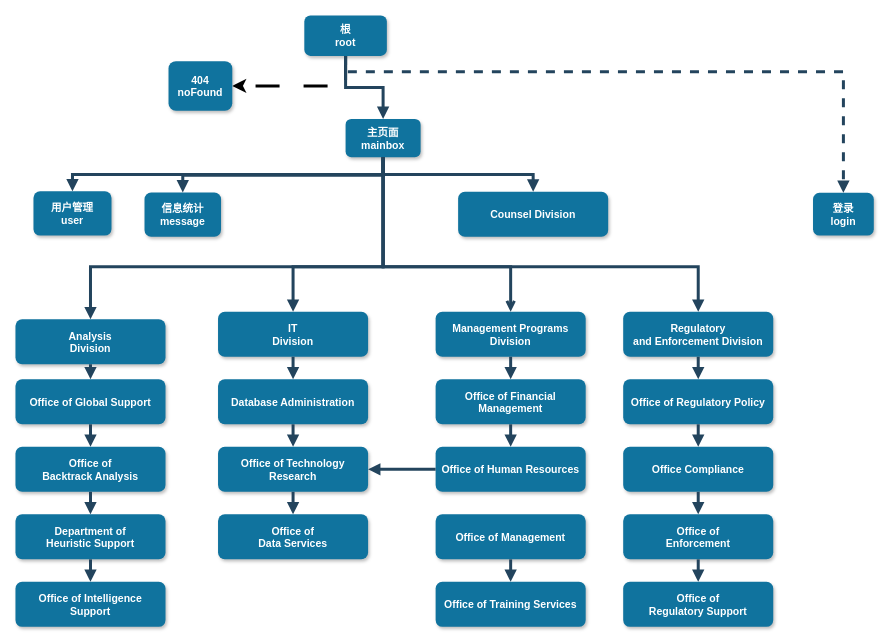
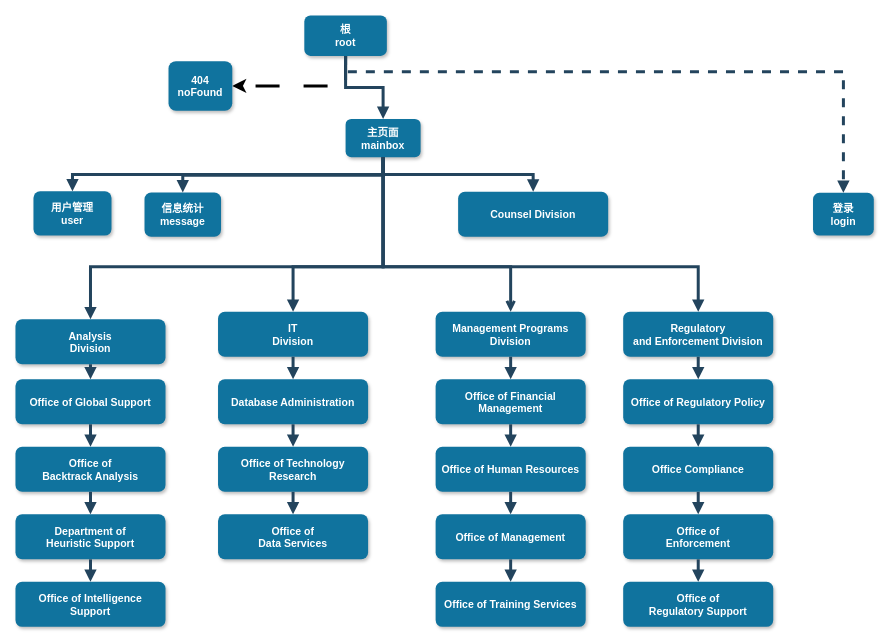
  <mxCell id="0" />
  <mxCell id="1" parent="0" />
  <mxCell id="2" style="edgeStyle=orthogonalEdgeStyle;rounded=0;orthogonalLoop=1;jettySize=auto;html=1;exitX=0.5;exitY=1;exitDx=0;exitDy=0;entryX=1;entryY=0.5;entryDx=0;entryDy=0;dashed=1;dashPattern=8 8;strokeWidth=4;" edge="1" parent="1" source="3" target="52"><mxGeometry relative="1" as="geometry" /></mxCell>
  <mxCell id="3" value="根&#10;root" style="rounded=1;fillColor=#10739E;strokeColor=none;shadow=1;gradientColor=none;fontStyle=1;fontColor=#FFFFFF;fontSize=14;" vertex="1" parent="1"><mxGeometry x="405" y="20" width="110" height="54" as="geometry" /></mxCell>
  <mxCell id="4" value="主页面&#10;mainbox" style="rounded=1;fillColor=#10739E;strokeColor=none;shadow=1;gradientColor=none;fontStyle=1;fontColor=#FFFFFF;fontSize=14;" vertex="1" parent="1"><mxGeometry x="460" y="158" width="100" height="51" as="geometry" /></mxCell>
  <mxCell id="5" value="用户管理&#10;user" style="rounded=1;fillColor=#10739E;strokeColor=none;shadow=1;gradientColor=none;fontStyle=1;fontColor=#FFFFFF;fontSize=14;" vertex="1" parent="1"><mxGeometry x="44" y="254.5" width="104" height="59" as="geometry" /></mxCell>
  <mxCell id="6" value="信息统计&#10;message" style="rounded=1;fillColor=#10739E;strokeColor=none;shadow=1;gradientColor=none;fontStyle=1;fontColor=#FFFFFF;fontSize=14;" vertex="1" parent="1"><mxGeometry x="192" y="256" width="102" height="59" as="geometry" /></mxCell>
  <mxCell id="7" value="Counsel Division" style="rounded=1;fillColor=#10739E;strokeColor=none;shadow=1;gradientColor=none;fontStyle=1;fontColor=#FFFFFF;fontSize=14;" vertex="1" parent="1"><mxGeometry x="610" y="255" width="200" height="60" as="geometry" /></mxCell>
  <mxCell id="8" value="登录&#10;login" style="rounded=1;fillColor=#10739E;strokeColor=none;shadow=1;gradientColor=none;fontStyle=1;fontColor=#FFFFFF;fontSize=14;" vertex="1" parent="1"><mxGeometry x="1083" y="256.5" width="81" height="57" as="geometry" /></mxCell>
  <mxCell id="9" value="Analysis &#10;Division" style="rounded=1;fillColor=#10739E;strokeColor=none;shadow=1;gradientColor=none;fontStyle=1;fontColor=#FFFFFF;fontSize=14;" vertex="1" parent="1"><mxGeometry x="20" y="425" width="200" height="60" as="geometry" /></mxCell>
  <mxCell id="10" value="Office of Global Support" style="rounded=1;fillColor=#10739E;strokeColor=none;shadow=1;gradientColor=none;fontStyle=1;fontColor=#FFFFFF;fontSize=14;" vertex="1" parent="1"><mxGeometry x="20" y="505" width="200" height="60" as="geometry" /></mxCell>
  <mxCell id="11" value="Office of &#10;Backtrack Analysis" style="rounded=1;fillColor=#10739E;strokeColor=none;shadow=1;gradientColor=none;fontStyle=1;fontColor=#FFFFFF;fontSize=14;" vertex="1" parent="1"><mxGeometry x="20" y="595" width="200" height="60" as="geometry" /></mxCell>
  <mxCell id="12" value="Department of &#10;Heuristic Support" style="rounded=1;fillColor=#10739E;strokeColor=none;shadow=1;gradientColor=none;fontStyle=1;fontColor=#FFFFFF;fontSize=14;" vertex="1" parent="1"><mxGeometry x="20" y="685" width="200" height="60" as="geometry" /></mxCell>
  <mxCell id="13" value="Office of Intelligence &#10;Support" style="rounded=1;fillColor=#10739E;strokeColor=none;shadow=1;gradientColor=none;fontStyle=1;fontColor=#FFFFFF;fontSize=14;" vertex="1" parent="1"><mxGeometry x="20" y="775" width="200" height="60" as="geometry" /></mxCell>
  <mxCell id="14" value="IT&#10;Division" style="rounded=1;fillColor=#10739E;strokeColor=none;shadow=1;gradientColor=none;fontStyle=1;fontColor=#FFFFFF;fontSize=14;" vertex="1" parent="1"><mxGeometry x="290" y="415" width="200" height="60" as="geometry" /></mxCell>
  <mxCell id="15" value="Database Administration" style="rounded=1;fillColor=#10739E;strokeColor=none;shadow=1;gradientColor=none;fontStyle=1;fontColor=#FFFFFF;fontSize=14;" vertex="1" parent="1"><mxGeometry x="290" y="505" width="200" height="60" as="geometry" /></mxCell>
  <mxCell id="16" value="Office of Technology &#10;Research" style="rounded=1;fillColor=#10739E;strokeColor=none;shadow=1;gradientColor=none;fontStyle=1;fontColor=#FFFFFF;fontSize=14;" vertex="1" parent="1"><mxGeometry x="290" y="595" width="200" height="60" as="geometry" /></mxCell>
  <mxCell id="17" value="Office of&#10;Data Services" style="rounded=1;fillColor=#10739E;strokeColor=none;shadow=1;gradientColor=none;fontStyle=1;fontColor=#FFFFFF;fontSize=14;" vertex="1" parent="1"><mxGeometry x="290" y="685" width="200" height="60" as="geometry" /></mxCell>
  <mxCell id="18" value="Management Programs &#10;Division" style="rounded=1;fillColor=#10739E;strokeColor=none;shadow=1;gradientColor=none;fontStyle=1;fontColor=#FFFFFF;fontSize=14;" vertex="1" parent="1"><mxGeometry x="580" y="415" width="200" height="60" as="geometry" /></mxCell>
  <mxCell id="19" value="Office of Financial &#10;Management" style="rounded=1;fillColor=#10739E;strokeColor=none;shadow=1;gradientColor=none;fontStyle=1;fontColor=#FFFFFF;fontSize=14;" vertex="1" parent="1"><mxGeometry x="580" y="505" width="200" height="60" as="geometry" /></mxCell>
  <mxCell id="20" value="Office of Human Resources" style="rounded=1;fillColor=#10739E;strokeColor=none;shadow=1;gradientColor=none;fontStyle=1;fontColor=#FFFFFF;fontSize=14;" vertex="1" parent="1"><mxGeometry x="580" y="595" width="200" height="60" as="geometry" /></mxCell>
  <mxCell id="21" value="Office of Management " style="rounded=1;fillColor=#10739E;strokeColor=none;shadow=1;gradientColor=none;fontStyle=1;fontColor=#FFFFFF;fontSize=14;" vertex="1" parent="1"><mxGeometry x="580" y="685" width="200" height="60" as="geometry" /></mxCell>
  <mxCell id="22" value="Office of Training Services" style="rounded=1;fillColor=#10739E;strokeColor=none;shadow=1;gradientColor=none;fontStyle=1;fontColor=#FFFFFF;fontSize=14;" vertex="1" parent="1"><mxGeometry x="580" y="775" width="200" height="60" as="geometry" /></mxCell>
  <mxCell id="23" value="Regulatory &#10;and Enforcement Division" style="rounded=1;fillColor=#10739E;strokeColor=none;shadow=1;gradientColor=none;fontStyle=1;fontColor=#FFFFFF;fontSize=14;" vertex="1" parent="1"><mxGeometry x="830" y="415" width="200" height="60" as="geometry" /></mxCell>
  <mxCell id="24" value="Office of Regulatory Policy" style="rounded=1;fillColor=#10739E;strokeColor=none;shadow=1;gradientColor=none;fontStyle=1;fontColor=#FFFFFF;fontSize=14;" vertex="1" parent="1"><mxGeometry x="830" y="505" width="200" height="60" as="geometry" /></mxCell>
  <mxCell id="25" value="Office Compliance" style="rounded=1;fillColor=#10739E;strokeColor=none;shadow=1;gradientColor=none;fontStyle=1;fontColor=#FFFFFF;fontSize=14;" vertex="1" parent="1"><mxGeometry x="830" y="595" width="200" height="60" as="geometry" /></mxCell>
  <mxCell id="26" value="Office of &#10;Enforcement" style="rounded=1;fillColor=#10739E;strokeColor=none;shadow=1;gradientColor=none;fontStyle=1;fontColor=#FFFFFF;fontSize=14;" vertex="1" parent="1"><mxGeometry x="830" y="685" width="200" height="60" as="geometry" /></mxCell>
  <mxCell id="27" value="Office of&#10; Regulatory Support" style="rounded=1;fillColor=#10739E;strokeColor=none;shadow=1;gradientColor=none;fontStyle=1;fontColor=#FFFFFF;fontSize=14;" vertex="1" parent="1"><mxGeometry x="830" y="775" width="200" height="60" as="geometry" /></mxCell>
  <mxCell id="28" value="" style="edgeStyle=elbowEdgeStyle;elbow=vertical;strokeWidth=4;endArrow=block;endFill=1;fontStyle=1;strokeColor=#23445D;rounded=0;" edge="1" parent="1" source="3" target="4"><mxGeometry x="22" y="165.5" width="100" height="100" as="geometry"><mxPoint x="-240" y="65" as="sourcePoint" /><mxPoint x="-140" y="-35" as="targetPoint" /></mxGeometry></mxCell>
  <mxCell id="29" value="" style="edgeStyle=elbowEdgeStyle;elbow=vertical;strokeWidth=4;endArrow=block;endFill=1;fontStyle=1;strokeColor=#23445D;rounded=0;" edge="1" parent="1" source="4" target="6"><mxGeometry x="22" y="165.5" width="100" height="100" as="geometry"><mxPoint x="-240" y="65" as="sourcePoint" /><mxPoint x="-140" y="-35" as="targetPoint" /></mxGeometry></mxCell>
  <mxCell id="30" value="" style="edgeStyle=elbowEdgeStyle;elbow=vertical;strokeWidth=4;endArrow=block;endFill=1;fontStyle=1;strokeColor=#23445D;rounded=0;" edge="1" parent="1" source="4" target="5"><mxGeometry x="22" y="165.5" width="100" height="100" as="geometry"><mxPoint x="-240" y="65" as="sourcePoint" /><mxPoint x="-140" y="-35" as="targetPoint" /></mxGeometry></mxCell>
  <mxCell id="31" value="" style="edgeStyle=elbowEdgeStyle;elbow=vertical;strokeWidth=4;endArrow=block;endFill=1;fontStyle=1;strokeColor=#23445D;rounded=0;" edge="1" parent="1" source="4" target="7"><mxGeometry x="22" y="165.5" width="100" height="100" as="geometry"><mxPoint x="-240" y="65" as="sourcePoint" /><mxPoint x="-140" y="-35" as="targetPoint" /></mxGeometry></mxCell>
  <mxCell id="32" value="" style="edgeStyle=elbowEdgeStyle;elbow=vertical;strokeWidth=4;endArrow=block;endFill=1;fontStyle=1;dashed=1;strokeColor=#23445D;rounded=0;" edge="1" parent="1" source="3" target="8"><mxGeometry x="22" y="165.5" width="100" height="100" as="geometry"><mxPoint x="-240" y="65" as="sourcePoint" /><mxPoint x="-140" y="-35" as="targetPoint" /><Array as="points"><mxPoint x="800" y="95" /></Array></mxGeometry></mxCell>
  <mxCell id="33" value="" style="edgeStyle=elbowEdgeStyle;elbow=vertical;strokeWidth=4;endArrow=block;endFill=1;fontStyle=1;strokeColor=#23445D;rounded=0;" edge="1" parent="1" source="4" target="9"><mxGeometry x="22" y="165.5" width="100" height="100" as="geometry"><mxPoint x="-240" y="65" as="sourcePoint" /><mxPoint x="-140" y="-35" as="targetPoint" /><Array as="points"><mxPoint x="290" y="355" /></Array></mxGeometry></mxCell>
  <mxCell id="34" value="" style="edgeStyle=elbowEdgeStyle;elbow=vertical;strokeWidth=4;endArrow=block;endFill=1;fontStyle=1;strokeColor=#23445D;rounded=0;" edge="1" parent="1" source="4" target="23"><mxGeometry x="22" y="165.5" width="100" height="100" as="geometry"><mxPoint x="-240" y="65" as="sourcePoint" /><mxPoint x="-140" y="-35" as="targetPoint" /><Array as="points"><mxPoint x="710" y="355" /></Array></mxGeometry></mxCell>
  <mxCell id="35" value="" style="edgeStyle=elbowEdgeStyle;elbow=vertical;strokeWidth=4;endArrow=block;endFill=1;fontStyle=1;strokeColor=#23445D;rounded=0;" edge="1" parent="1" source="9" target="10"><mxGeometry x="62" y="165.5" width="100" height="100" as="geometry"><mxPoint x="-200" y="65" as="sourcePoint" /><mxPoint x="-100" y="-35" as="targetPoint" /></mxGeometry></mxCell>
  <mxCell id="36" value="" style="edgeStyle=elbowEdgeStyle;elbow=vertical;strokeWidth=4;endArrow=block;endFill=1;fontStyle=1;strokeColor=#23445D;rounded=0;" edge="1" parent="1" source="10" target="11"><mxGeometry x="62" y="175.5" width="100" height="100" as="geometry"><mxPoint x="-200" y="75" as="sourcePoint" /><mxPoint x="-100" y="-25" as="targetPoint" /></mxGeometry></mxCell>
  <mxCell id="37" value="" style="edgeStyle=elbowEdgeStyle;elbow=vertical;strokeWidth=4;endArrow=block;endFill=1;fontStyle=1;strokeColor=#23445D;rounded=0;" edge="1" parent="1" source="11" target="12"><mxGeometry x="62" y="185.5" width="100" height="100" as="geometry"><mxPoint x="-200" y="85" as="sourcePoint" /><mxPoint x="-100" as="targetPoint" y="-15" /></mxGeometry></mxCell>
  <mxCell id="38" value="" style="edgeStyle=elbowEdgeStyle;elbow=vertical;strokeWidth=4;endArrow=block;endFill=1;fontStyle=1;strokeColor=#23445D;rounded=0;" edge="1" parent="1" source="12" target="13"><mxGeometry x="62" y="195.5" width="100" height="100" as="geometry"><mxPoint x="-200" y="95" as="sourcePoint" /><mxPoint x="-100" y="-5" as="targetPoint" /></mxGeometry></mxCell>
  <mxCell id="39" value="" style="edgeStyle=elbowEdgeStyle;elbow=vertical;strokeWidth=4;endArrow=block;endFill=1;fontStyle=1;strokeColor=#23445D;rounded=0;" edge="1" parent="1" source="14" target="15"><mxGeometry x="62" y="165.5" width="100" height="100" as="geometry"><mxPoint x="-200" y="65" as="sourcePoint" /><mxPoint x="-100" y="-35" as="targetPoint" /></mxGeometry></mxCell>
  <mxCell id="40" value="" style="edgeStyle=elbowEdgeStyle;elbow=vertical;strokeWidth=4;endArrow=block;endFill=1;fontStyle=1;strokeColor=#23445D;rounded=0;" edge="1" parent="1" source="15" target="16"><mxGeometry x="62" y="175.5" width="100" height="100" as="geometry"><mxPoint x="-200" y="75" as="sourcePoint" /><mxPoint x="-100" y="-25" as="targetPoint" /></mxGeometry></mxCell>
  <mxCell id="41" value="" style="edgeStyle=elbowEdgeStyle;elbow=vertical;strokeWidth=4;endArrow=block;endFill=1;fontStyle=1;strokeColor=#23445D;rounded=0;" edge="1" parent="1" source="16" target="17"><mxGeometry x="62" y="185.5" width="100" height="100" as="geometry"><mxPoint x="-200" y="85" as="sourcePoint" /><mxPoint x="-100" as="targetPoint" y="-15" /></mxGeometry></mxCell>
  <mxCell id="42" value="" style="edgeStyle=elbowEdgeStyle;elbow=vertical;strokeWidth=4;endArrow=block;endFill=1;fontStyle=1;strokeColor=#23445D;rounded=0;" edge="1" parent="1" source="18" target="19"><mxGeometry x="72" y="165.5" width="100" height="100" as="geometry"><mxPoint x="-190" y="65" as="sourcePoint" /><mxPoint x="-90" y="-35" as="targetPoint" /></mxGeometry></mxCell>
  <mxCell id="43" value="" style="edgeStyle=elbowEdgeStyle;elbow=vertical;strokeWidth=4;endArrow=block;endFill=1;fontStyle=1;strokeColor=#23445D;rounded=0;" edge="1" parent="1" source="19" target="20"><mxGeometry x="72" y="175.5" width="100" height="100" as="geometry"><mxPoint x="-190" y="75" as="sourcePoint" /><mxPoint x="-90" y="-25" as="targetPoint" /></mxGeometry></mxCell>
- <mxCell id="44" value="" style="edgeStyle=elbowEdgeStyle;elbow=vertical;strokeWidth=4;endArrow=block;endFill=1;fontStyle=1;strokeColor=#23445D;rounded=0;" edge="1" parent="1" source="20" target="16"><mxGeometry x="72" y="185.5" width="100" height="100" as="geometry"><mxPoint x="-190" y="85" as="sourcePoint" /><mxPoint x="-90" as="targetPoint" y="-15" /></mxGeometry></mxCell>
+ <mxCell id="44" value="" style="edgeStyle=elbowEdgeStyle;elbow=vertical;strokeWidth=4;endArrow=block;endFill=1;fontStyle=1;strokeColor=#23445D;rounded=0;" edge="1" parent="1" source="20" target="21"><mxGeometry x="72" y="185.5" width="100" height="100" as="geometry"><mxPoint x="-190" y="85" as="sourcePoint" /><mxPoint x="-90" as="targetPoint" y="-15" /></mxGeometry></mxCell>
  <mxCell id="45" value="" style="edgeStyle=elbowEdgeStyle;elbow=vertical;strokeWidth=4;endArrow=block;endFill=1;fontStyle=1;strokeColor=#23445D;rounded=0;" edge="1" parent="1" source="21" target="22"><mxGeometry x="72" y="195.5" width="100" height="100" as="geometry"><mxPoint x="-190" y="95" as="sourcePoint" /><mxPoint x="-90" y="-5" as="targetPoint" /></mxGeometry></mxCell>
  <mxCell id="46" value="" style="edgeStyle=elbowEdgeStyle;elbow=vertical;strokeWidth=4;endArrow=block;endFill=1;fontStyle=1;strokeColor=#23445D;rounded=0;" edge="1" parent="1" source="23" target="24"><mxGeometry x="72" y="165.5" width="100" height="100" as="geometry"><mxPoint x="-190" y="65" as="sourcePoint" /><mxPoint x="-90" y="-35" as="targetPoint" /></mxGeometry></mxCell>
  <mxCell id="47" value="" style="edgeStyle=elbowEdgeStyle;elbow=vertical;strokeWidth=4;endArrow=block;endFill=1;fontStyle=1;strokeColor=#23445D;rounded=0;" edge="1" parent="1" source="24" target="25"><mxGeometry x="72" y="175.5" width="100" height="100" as="geometry"><mxPoint x="-190" y="75" as="sourcePoint" /><mxPoint x="-90" y="-25" as="targetPoint" /></mxGeometry></mxCell>
  <mxCell id="48" value="" style="edgeStyle=elbowEdgeStyle;elbow=vertical;strokeWidth=4;endArrow=block;endFill=1;fontStyle=1;strokeColor=#23445D;rounded=0;" edge="1" parent="1" source="25" target="26"><mxGeometry x="72" y="185.5" width="100" height="100" as="geometry"><mxPoint x="-190" y="85" as="sourcePoint" /><mxPoint x="-90" as="targetPoint" y="-15" /></mxGeometry></mxCell>
  <mxCell id="49" value="" style="edgeStyle=elbowEdgeStyle;elbow=vertical;strokeWidth=4;endArrow=block;endFill=1;fontStyle=1;strokeColor=#23445D;rounded=0;" edge="1" parent="1" source="26" target="27"><mxGeometry x="72" y="195.5" width="100" height="100" as="geometry"><mxPoint x="-190" y="95" as="sourcePoint" /><mxPoint x="-90" y="-5" as="targetPoint" /></mxGeometry></mxCell>
  <mxCell id="50" value="" style="edgeStyle=elbowEdgeStyle;elbow=vertical;strokeWidth=4;endArrow=block;endFill=1;fontStyle=1;strokeColor=#23445D;rounded=0;" edge="1" parent="1" source="4" target="14"><mxGeometry x="22" y="165.5" width="100" height="100" as="geometry"><mxPoint x="-240" y="65" as="sourcePoint" /><mxPoint x="-140" y="-35" as="targetPoint" /><Array as="points"><mxPoint x="390" y="355" /></Array></mxGeometry></mxCell>
  <mxCell id="51" value="" style="edgeStyle=elbowEdgeStyle;elbow=vertical;strokeWidth=4;endArrow=open;endFill=1;fontStyle=1;strokeColor=#23445D;rounded=0;" edge="1" parent="1" source="4" target="18"><mxGeometry x="22" y="165.5" width="100" height="100" as="geometry"><mxPoint x="-240" y="65" as="sourcePoint" /><mxPoint x="-140" y="-35" as="targetPoint" /><Array as="points"><mxPoint x="680" y="355" /></Array></mxGeometry></mxCell>
  <mxCell id="52" value="404&#10;noFound" style="rounded=1;fillColor=#10739E;strokeColor=none;shadow=1;gradientColor=none;fontStyle=1;fontColor=#FFFFFF;fontSize=14;" vertex="1" parent="1"><mxGeometry x="224" y="81" width="85" height="66" as="geometry" /></mxCell>
